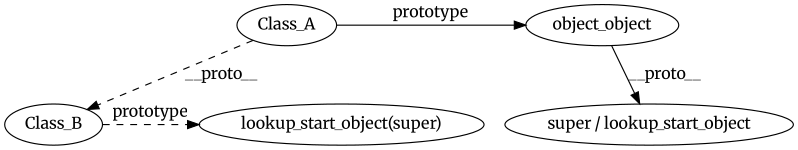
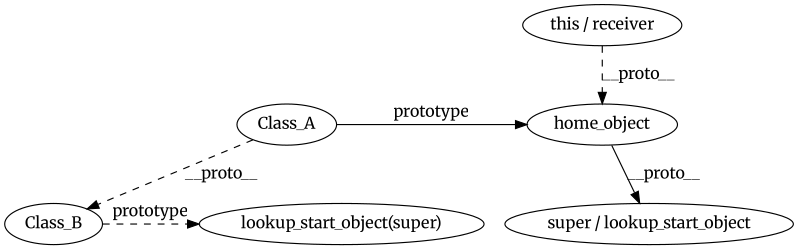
  digraph {
    fontname=Merriweather
    node [fontname=Merriweather]
    edge [fontname=Merriweather style=dashed]
    Class_A
-   home_object [label=object_object]
+   home_object
    Class_B
    "lookup_start_object(super)"
    "super / lookup_start_object"
+   "this / receiver"
    subgraph sub_1 {
      rank=same
      Class_A
      home_object
    }
    subgraph sub_2 {
      rank=same
      Class_B
      "lookup_start_object(super)"
    }
    Class_A -> home_object [label=prototype style=""]
    Class_A -> Class_B [label=__proto__]
    home_object -> "super / lookup_start_object" [label=__proto__ style=solid]
    Class_B -> "lookup_start_object(super)" [label=prototype]
+   "this / receiver" -> home_object [label=__proto__]
  }
